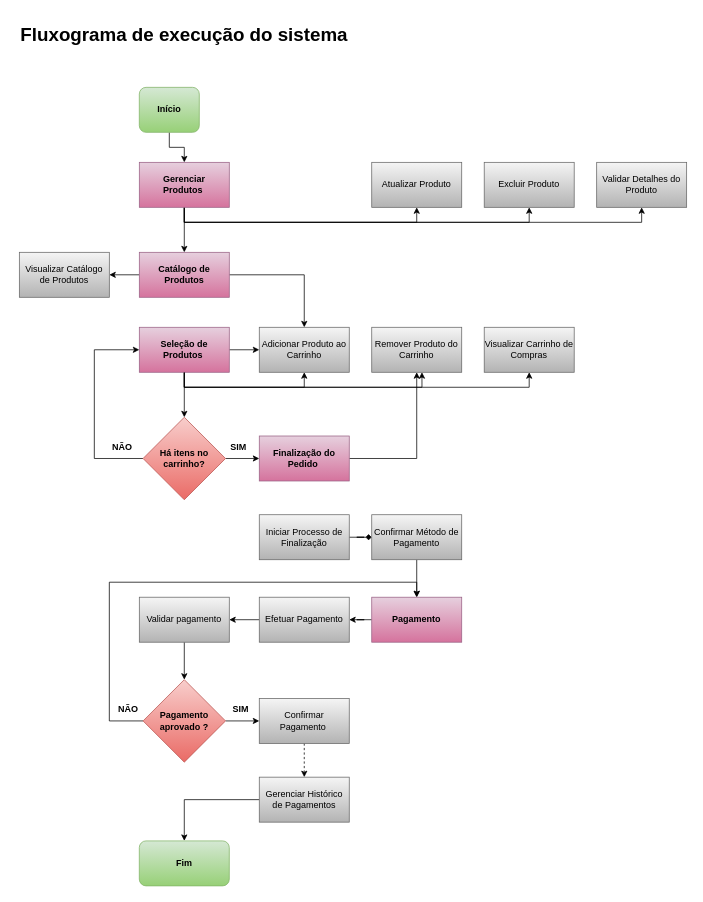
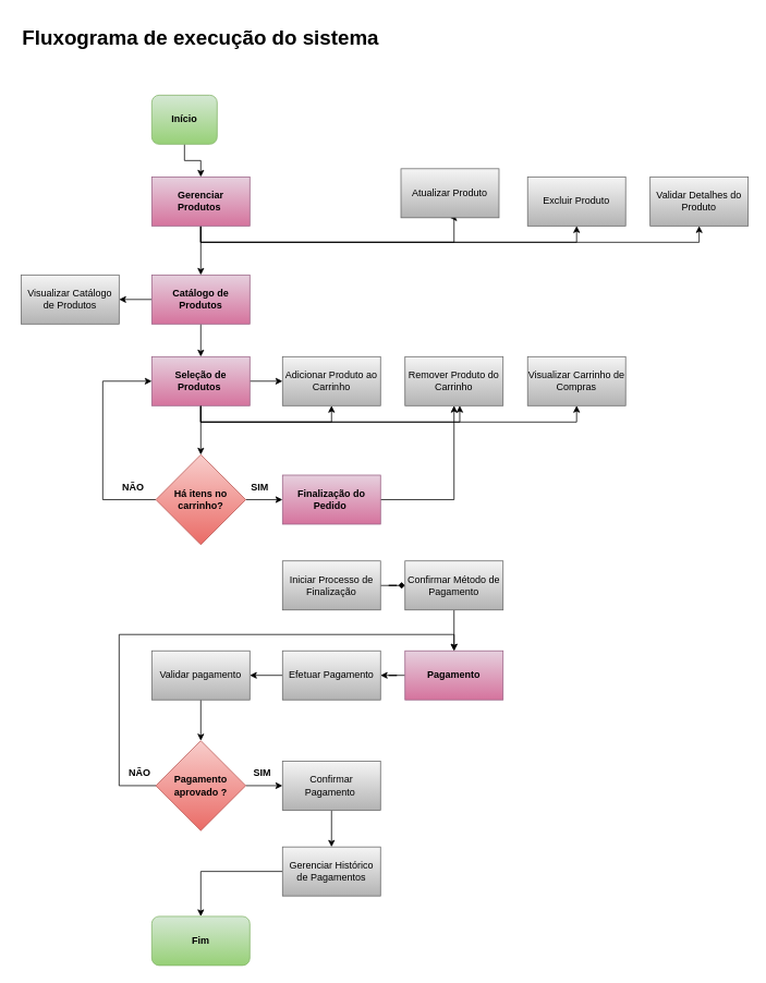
  <mxCell id="0" />
  <mxCell id="1" parent="0" />
  <mxCell id="2" style="edgeStyle=orthogonalEdgeStyle;rounded=0;orthogonalLoop=1;jettySize=auto;html=1;entryX=0.5;entryY=0;entryDx=0;entryDy=0;" parent="1" source="3" target="8" edge="1"><mxGeometry relative="1" as="geometry" /></mxCell>
  <mxCell id="3" value="&lt;b&gt;Início&lt;/b&gt;" style="rounded=1;whiteSpace=wrap;html=1;fillColor=#d5e8d4;gradientColor=#97d077;strokeColor=#82b366;" parent="1" vertex="1"><mxGeometry x="185" y="116" width="80" height="60" as="geometry" /></mxCell>
  <mxCell id="4" style="edgeStyle=orthogonalEdgeStyle;rounded=0;orthogonalLoop=1;jettySize=auto;html=1;entryX=0.5;entryY=0;entryDx=0;entryDy=0;" parent="1" source="8" target="14" edge="1"><mxGeometry relative="1" as="geometry" /></mxCell>
  <mxCell id="5" style="edgeStyle=orthogonalEdgeStyle;rounded=0;orthogonalLoop=1;jettySize=auto;html=1;entryX=0.5;entryY=1;entryDx=0;entryDy=0;" parent="1" source="8" target="10" edge="1"><mxGeometry relative="1" as="geometry"><Array as="points"><mxPoint x="245" y="296" /><mxPoint x="555" y="296" /></Array></mxGeometry></mxCell>
  <mxCell id="6" style="edgeStyle=orthogonalEdgeStyle;rounded=0;orthogonalLoop=1;jettySize=auto;html=1;entryX=0.5;entryY=1;entryDx=0;entryDy=0;" parent="1" source="8" target="11" edge="1"><mxGeometry relative="1" as="geometry"><Array as="points"><mxPoint x="245" y="296" /><mxPoint x="705" y="296" /></Array></mxGeometry></mxCell>
  <mxCell id="7" style="edgeStyle=orthogonalEdgeStyle;rounded=0;orthogonalLoop=1;jettySize=auto;html=1;entryX=0.5;entryY=1;entryDx=0;entryDy=0;" parent="1" source="8" target="9" edge="1"><mxGeometry relative="1" as="geometry"><Array as="points"><mxPoint x="245" y="296" /><mxPoint x="855" y="296" /></Array></mxGeometry></mxCell>
  <mxCell id="8" value="&lt;b&gt;Gerenciar &lt;br&gt;Produtos&amp;nbsp;&lt;/b&gt;" style="rounded=0;whiteSpace=wrap;html=1;fillColor=#e6d0de;gradientColor=#d5739d;strokeColor=#996185;" parent="1" vertex="1"><mxGeometry x="185" y="216" width="120" height="60" as="geometry" /></mxCell>
  <mxCell id="9" value="Validar Detalhes do Produto" style="rounded=0;whiteSpace=wrap;html=1;fillColor=#f5f5f5;strokeColor=#666666;gradientColor=#b3b3b3;" parent="1" vertex="1"><mxGeometry x="795" y="216" width="120" height="60" as="geometry" /></mxCell>
- <mxCell id="10" value="Atualizar Produto" style="rounded=0;whiteSpace=wrap;html=1;fillColor=#f5f5f5;strokeColor=#666666;gradientColor=#b3b3b3;" parent="1" vertex="1"><mxGeometry x="495" y="216" width="120" height="60" as="geometry" /></mxCell>
+ <mxCell id="10" value="Atualizar Produto" style="rounded=0;whiteSpace=wrap;html=1;fillColor=#f5f5f5;strokeColor=#666666;gradientColor=#b3b3b3;" parent="1" vertex="1"><mxGeometry x="490" y="206" width="120" height="60" as="geometry" /></mxCell>
  <mxCell id="11" value="Excluir Produto" style="rounded=0;whiteSpace=wrap;html=1;fillColor=#f5f5f5;strokeColor=#666666;gradientColor=#b3b3b3;" parent="1" vertex="1"><mxGeometry x="645" y="216" width="120" height="60" as="geometry" /></mxCell>
  <mxCell id="12" style="edgeStyle=orthogonalEdgeStyle;rounded=0;orthogonalLoop=1;jettySize=auto;html=1;entryX=1;entryY=0.5;entryDx=0;entryDy=0;" parent="1" source="14" target="15" edge="1"><mxGeometry relative="1" as="geometry" /></mxCell>
- <mxCell id="13" style="edgeStyle=orthogonalEdgeStyle;rounded=0;orthogonalLoop=1;jettySize=auto;html=1;" parent="1" source="14" target="21" edge="1"><mxGeometry relative="1" as="geometry" /></mxCell>
+ <mxCell id="13" style="edgeStyle=orthogonalEdgeStyle;rounded=0;orthogonalLoop=1;jettySize=auto;html=1;entryX=0.5;entryY=0;entryDx=0;entryDy=0;" parent="1" source="14" target="20" edge="1"><mxGeometry relative="1" as="geometry" /></mxCell>
  <mxCell id="14" value="&lt;b&gt;Catálogo de Produtos&lt;/b&gt;" style="rounded=0;whiteSpace=wrap;html=1;fillColor=#e6d0de;gradientColor=#d5739d;strokeColor=#996185;" parent="1" vertex="1"><mxGeometry x="185" y="336" width="120" height="60" as="geometry" /></mxCell>
  <mxCell id="15" value="Visualizar Catálogo de Produtos" style="rounded=0;whiteSpace=wrap;html=1;fillColor=#f5f5f5;gradientColor=#b3b3b3;strokeColor=#666666;" parent="1" vertex="1"><mxGeometry x="25" y="336" width="120" height="60" as="geometry" /></mxCell>
  <mxCell id="16" style="edgeStyle=orthogonalEdgeStyle;rounded=0;orthogonalLoop=1;jettySize=auto;html=1;entryX=0;entryY=0.5;entryDx=0;entryDy=0;" parent="1" source="20" target="21" edge="1"><mxGeometry relative="1" as="geometry" /></mxCell>
  <mxCell id="17" style="edgeStyle=orthogonalEdgeStyle;rounded=0;orthogonalLoop=1;jettySize=auto;html=1;entryX=0.5;entryY=0;entryDx=0;entryDy=0;" parent="1" source="20" target="32" edge="1"><mxGeometry relative="1" as="geometry" /></mxCell>
  <mxCell id="18" style="edgeStyle=orthogonalEdgeStyle;rounded=0;orthogonalLoop=1;jettySize=auto;html=1;entryX=0.5;entryY=1;entryDx=0;entryDy=0;" parent="1" source="20" target="21" edge="1"><mxGeometry relative="1" as="geometry"><Array as="points"><mxPoint x="245" y="516" /><mxPoint x="405" y="516" /></Array></mxGeometry></mxCell>
  <mxCell id="19" style="edgeStyle=orthogonalEdgeStyle;rounded=0;orthogonalLoop=1;jettySize=auto;html=1;entryX=0.5;entryY=1;entryDx=0;entryDy=0;" parent="1" source="20" target="23" edge="1"><mxGeometry relative="1" as="geometry"><Array as="points"><mxPoint x="245" y="516" /><mxPoint x="705" y="516" /></Array></mxGeometry></mxCell>
  <mxCell id="20" value="&lt;b&gt;Seleção de Produtos&amp;nbsp;&lt;/b&gt;" style="rounded=0;whiteSpace=wrap;html=1;fillColor=#e6d0de;gradientColor=#d5739d;strokeColor=#996185;" parent="1" vertex="1"><mxGeometry x="185" y="436" width="120" height="60" as="geometry" /></mxCell>
  <mxCell id="21" value="Adicionar Produto ao Carrinho" style="rounded=0;whiteSpace=wrap;html=1;fillColor=#f5f5f5;strokeColor=#666666;gradientColor=#b3b3b3;" parent="1" vertex="1"><mxGeometry x="345" y="436" width="120" height="60" as="geometry" /></mxCell>
  <mxCell id="22" value="Remover Produto do Carrinho" style="rounded=0;whiteSpace=wrap;html=1;fillColor=#f5f5f5;strokeColor=#666666;gradientColor=#b3b3b3;" parent="1" vertex="1"><mxGeometry x="495" y="436" width="120" height="60" as="geometry" /></mxCell>
  <mxCell id="23" value="Visualizar Carrinho de Compras" style="rounded=0;whiteSpace=wrap;html=1;fillColor=#f5f5f5;strokeColor=#666666;gradientColor=#b3b3b3;" parent="1" vertex="1"><mxGeometry x="645" y="436" width="120" height="60" as="geometry" /></mxCell>
  <mxCell id="24" style="edgeStyle=orthogonalEdgeStyle;rounded=0;orthogonalLoop=1;jettySize=auto;html=1;" parent="1" source="25" target="22" edge="1"><mxGeometry relative="1" as="geometry" /></mxCell>
  <mxCell id="25" value="&lt;b&gt;Finalização do Pedido&amp;nbsp;&lt;/b&gt;" style="rounded=0;whiteSpace=wrap;html=1;fillColor=#e6d0de;gradientColor=#d5739d;strokeColor=#996185;" parent="1" vertex="1"><mxGeometry x="345" y="581" width="120" height="60" as="geometry" /></mxCell>
  <mxCell id="26" style="edgeStyle=orthogonalEdgeStyle;rounded=0;orthogonalLoop=1;jettySize=auto;html=1;entryX=0;entryY=0.5;entryDx=0;entryDy=0;endArrow=diamond;" parent="1" source="27" target="29" edge="1"><mxGeometry relative="1" as="geometry" /></mxCell>
  <mxCell id="27" value="Iniciar Processo de Finalização" style="rounded=0;whiteSpace=wrap;html=1;fillColor=#f5f5f5;strokeColor=#666666;gradientColor=#b3b3b3;" parent="1" vertex="1"><mxGeometry x="345" y="686" width="120" height="60" as="geometry" /></mxCell>
  <mxCell id="28" style="edgeStyle=orthogonalEdgeStyle;rounded=0;orthogonalLoop=1;jettySize=auto;html=1;entryX=0.5;entryY=0;entryDx=0;entryDy=0;" parent="1" source="29" target="35" edge="1"><mxGeometry relative="1" as="geometry" /></mxCell>
  <mxCell id="29" value="Confirmar Método de Pagamento" style="rounded=0;whiteSpace=wrap;html=1;fillColor=#f5f5f5;strokeColor=#666666;gradientColor=#b3b3b3;" parent="1" vertex="1"><mxGeometry x="495" y="686" width="120" height="60" as="geometry" /></mxCell>
  <mxCell id="30" style="edgeStyle=orthogonalEdgeStyle;rounded=0;orthogonalLoop=1;jettySize=auto;html=1;entryX=0;entryY=0.5;entryDx=0;entryDy=0;" parent="1" source="32" target="25" edge="1"><mxGeometry relative="1" as="geometry" /></mxCell>
  <mxCell id="31" style="edgeStyle=orthogonalEdgeStyle;rounded=0;orthogonalLoop=1;jettySize=auto;html=1;entryX=0;entryY=0.5;entryDx=0;entryDy=0;" parent="1" source="32" target="20" edge="1"><mxGeometry relative="1" as="geometry"><mxPoint x="85" y="406" as="targetPoint" /><Array as="points"><mxPoint x="125" y="611" /><mxPoint x="125" y="466" /></Array></mxGeometry></mxCell>
  <mxCell id="32" value="&lt;b&gt;Há itens no carrinho?&lt;/b&gt;" style="rhombus;whiteSpace=wrap;html=1;fillColor=#f8cecc;gradientColor=#ea6b66;strokeColor=#b85450;" parent="1" vertex="1"><mxGeometry x="190" y="556" width="110" height="110" as="geometry" /></mxCell>
  <mxCell id="33" value="&lt;b&gt;SIM&lt;/b&gt;" style="text;html=1;align=center;verticalAlign=middle;resizable=0;points=[];autosize=1;strokeColor=none;fillColor=none;" parent="1" vertex="1"><mxGeometry x="297" y="581" width="40" height="30" as="geometry" /></mxCell>
  <mxCell id="34" style="edgeStyle=orthogonalEdgeStyle;rounded=0;orthogonalLoop=1;jettySize=auto;html=1;entryX=1;entryY=0.5;entryDx=0;entryDy=0;" parent="1" source="35" target="37" edge="1"><mxGeometry relative="1" as="geometry" /></mxCell>
  <mxCell id="35" value="&lt;b&gt;Pagamento&lt;/b&gt;" style="rounded=0;whiteSpace=wrap;html=1;fillColor=#e6d0de;gradientColor=#d5739d;strokeColor=#996185;" parent="1" vertex="1"><mxGeometry x="495" y="796" width="120" height="60" as="geometry" /></mxCell>
  <mxCell id="36" style="edgeStyle=orthogonalEdgeStyle;rounded=0;orthogonalLoop=1;jettySize=auto;html=1;" parent="1" source="37" target="39" edge="1"><mxGeometry relative="1" as="geometry" /></mxCell>
  <mxCell id="37" value="Efetuar Pagamento" style="rounded=0;whiteSpace=wrap;html=1;fillColor=#f5f5f5;strokeColor=#666666;gradientColor=#b3b3b3;" parent="1" vertex="1"><mxGeometry x="345" y="796" width="120" height="60" as="geometry" /></mxCell>
  <mxCell id="38" style="edgeStyle=orthogonalEdgeStyle;rounded=0;orthogonalLoop=1;jettySize=auto;html=1;entryX=0.5;entryY=0;entryDx=0;entryDy=0;" parent="1" source="39" target="42" edge="1"><mxGeometry relative="1" as="geometry" /></mxCell>
  <mxCell id="39" value="Validar pagamento" style="rounded=0;whiteSpace=wrap;html=1;fillColor=#f5f5f5;strokeColor=#666666;gradientColor=#b3b3b3;" parent="1" vertex="1"><mxGeometry x="185" y="796" width="120" height="60" as="geometry" /></mxCell>
  <mxCell id="40" style="edgeStyle=orthogonalEdgeStyle;rounded=0;orthogonalLoop=1;jettySize=auto;html=1;entryX=0;entryY=0.5;entryDx=0;entryDy=0;" parent="1" source="42" target="45" edge="1"><mxGeometry relative="1" as="geometry" /></mxCell>
  <mxCell id="41" style="edgeStyle=orthogonalEdgeStyle;rounded=0;orthogonalLoop=1;jettySize=auto;html=1;entryX=0.5;entryY=0;entryDx=0;entryDy=0;" parent="1" source="42" target="35" edge="1"><mxGeometry relative="1" as="geometry"><Array as="points"><mxPoint x="145" y="961" /><mxPoint x="145" y="776" /><mxPoint x="555" y="776" /></Array></mxGeometry></mxCell>
  <mxCell id="42" value="&lt;b&gt;Pagamento aprovado ?&lt;/b&gt;" style="rhombus;whiteSpace=wrap;html=1;fillColor=#f8cecc;gradientColor=#ea6b66;strokeColor=#b85450;" parent="1" vertex="1"><mxGeometry x="190" y="906" width="110" height="110" as="geometry" /></mxCell>
  <mxCell id="43" value="&lt;b&gt;SIM&lt;/b&gt;" style="text;html=1;align=center;verticalAlign=middle;resizable=0;points=[];autosize=1;strokeColor=none;fillColor=none;" parent="1" vertex="1"><mxGeometry x="300" y="931" width="40" height="30" as="geometry" /></mxCell>
- <mxCell id="44" style="edgeStyle=orthogonalEdgeStyle;rounded=0;orthogonalLoop=1;jettySize=auto;html=1;entryX=0.5;entryY=0;entryDx=0;entryDy=0;dashed=1;" parent="1" source="45" target="48" edge="1"><mxGeometry relative="1" as="geometry" /></mxCell>
+ <mxCell id="44" style="edgeStyle=orthogonalEdgeStyle;rounded=0;orthogonalLoop=1;jettySize=auto;html=1;entryX=0.5;entryY=0;entryDx=0;entryDy=0;" parent="1" source="45" target="48" edge="1"><mxGeometry relative="1" as="geometry" /></mxCell>
  <mxCell id="45" value="Confirmar Pagamento&amp;nbsp;" style="rounded=0;whiteSpace=wrap;html=1;fillColor=#f5f5f5;strokeColor=#666666;gradientColor=#b3b3b3;" parent="1" vertex="1"><mxGeometry x="345" y="931" width="120" height="60" as="geometry" /></mxCell>
  <mxCell id="46" value="&lt;b&gt;NÃO&lt;/b&gt;" style="text;html=1;align=center;verticalAlign=middle;resizable=0;points=[];autosize=1;strokeColor=none;fillColor=none;" parent="1" vertex="1"><mxGeometry x="145" y="931" width="50" height="30" as="geometry" /></mxCell>
  <mxCell id="47" style="edgeStyle=orthogonalEdgeStyle;rounded=0;orthogonalLoop=1;jettySize=auto;html=1;" parent="1" source="48" target="49" edge="1"><mxGeometry relative="1" as="geometry" /></mxCell>
  <mxCell id="48" value="Gerenciar Histórico de Pagamentos" style="rounded=0;whiteSpace=wrap;html=1;fillColor=#f5f5f5;strokeColor=#666666;gradientColor=#b3b3b3;" parent="1" vertex="1"><mxGeometry x="345" y="1036" width="120" height="60" as="geometry" /></mxCell>
  <mxCell id="49" value="&lt;b&gt;Fim&lt;/b&gt;" style="rounded=1;whiteSpace=wrap;html=1;fillColor=#d5e8d4;gradientColor=#97d077;strokeColor=#82b366;" parent="1" vertex="1"><mxGeometry x="185" y="1121" width="120" height="60" as="geometry" /></mxCell>
  <mxCell id="50" value="&lt;b&gt;NÃO&lt;/b&gt;" style="text;html=1;align=center;verticalAlign=middle;resizable=0;points=[];autosize=1;strokeColor=none;fillColor=none;" parent="1" vertex="1"><mxGeometry x="137" y="581" width="50" height="30" as="geometry" /></mxCell>
  <mxCell id="51" style="edgeStyle=orthogonalEdgeStyle;rounded=0;orthogonalLoop=1;jettySize=auto;html=1;entryX=0.558;entryY=1;entryDx=0;entryDy=0;entryPerimeter=0;" parent="1" source="20" target="22" edge="1"><mxGeometry relative="1" as="geometry"><Array as="points"><mxPoint x="245" y="516" /><mxPoint x="562" y="516" /></Array></mxGeometry></mxCell>
  <mxCell id="52" value="&lt;font style=&quot;font-size: 25px;&quot;&gt;&lt;b&gt;Fluxograma de execução do sistema&lt;/b&gt;&lt;/font&gt;" style="text;html=1;align=center;verticalAlign=middle;whiteSpace=wrap;rounded=0;" vertex="1" parent="1"><mxGeometry x="20" width="450" height="50" as="geometry" y="20" /></mxCell>
